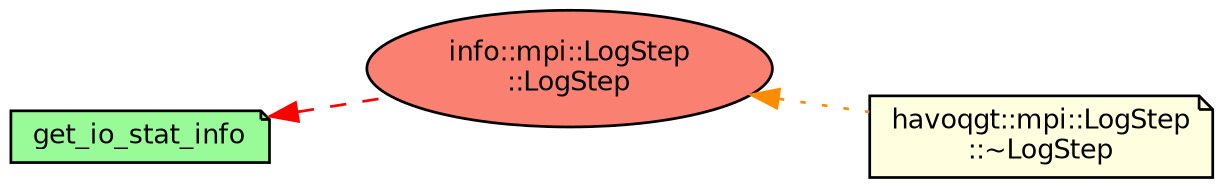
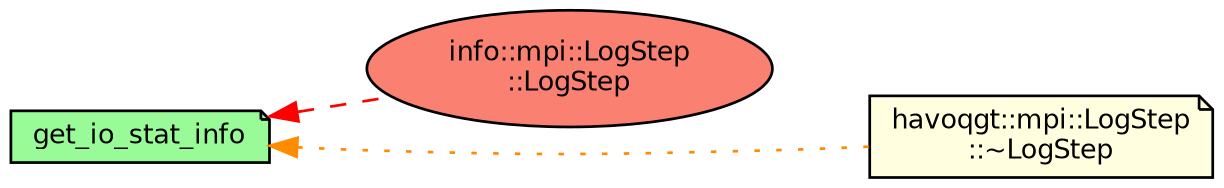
  digraph {
    rankdir=LR
    node [color=black fontname=Helvetica fontsize=10 shape=note style=filled]
    edge [dir=back fontname=Helvetica fontsize=10 labelfontname=Helvetica labelfontsize=10]
    n1 [fillcolor=palegreen fontcolor=black height=0.2 label=get_io_stat_info width=0.4]
    n2 [fillcolor=salmon height=0.2 label="info::mpi::LogStep\l::LogStep" shape=ellipse width=0.4]
    n3 [fillcolor=lightyellow height=0.2 label="havoqgt::mpi::LogStep\l::~LogStep" width=0.4]
    n1 -> n2 [color=red style=dashed]
-   n2 -> n3 [color=darkorange style=dotted]
+   n1 -> n3 [color=darkorange style=dotted]
  }
